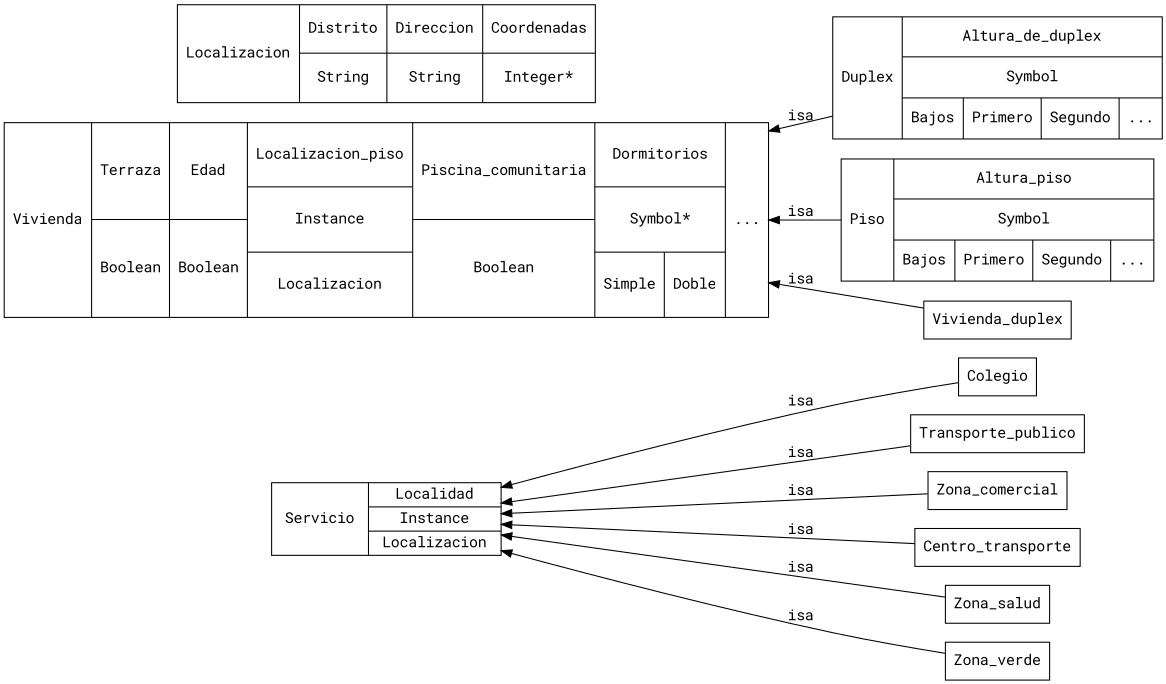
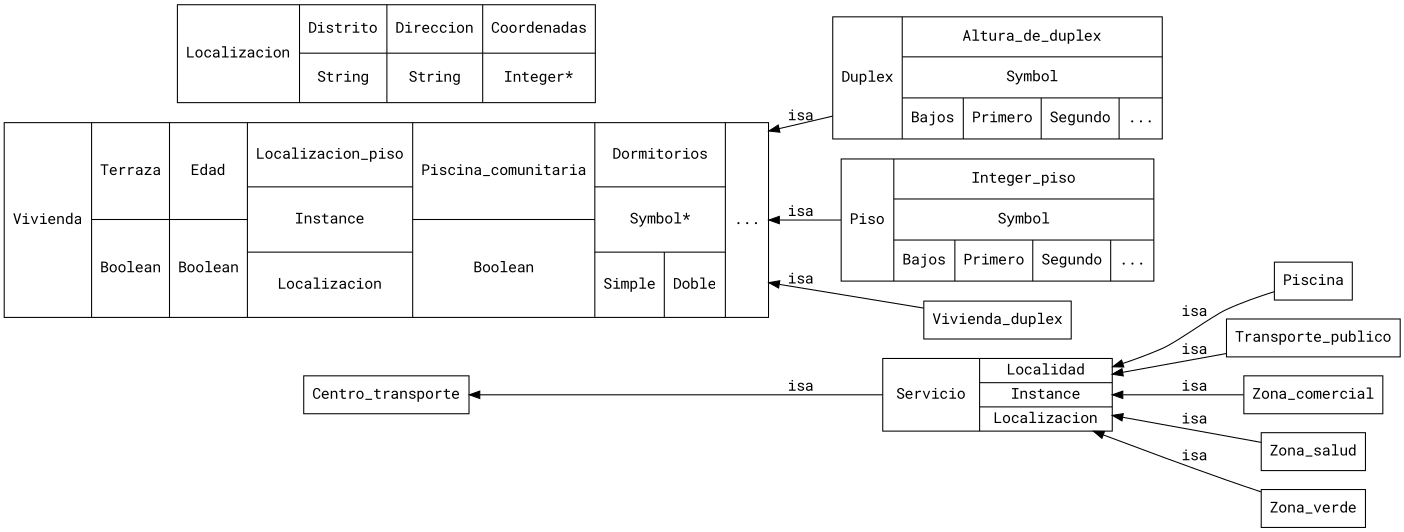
  digraph {
    fontname="Roboto Mono"
    rankdir=LR
    node [color="0.0,0.0,0.0" fontcolor="0.0,0.0,0.0" fontname="Roboto Mono" shape=box]
    edge [color="0.0,0.0,0.0" dir=back fontcolor="0.0,0.0,0.0" fontname="Roboto Mono"]
-   n1 [height=0.5 label=Colegio width=0.8125]
+   n1 [height=0.5 label=Piscina width=0.8125]
    n2 [height=0.65278 label="{Servicio|{Localidad|Instance|{Localizacion}}}" shape=record width=3.0347]
    n3 [height=0.5 label=Transporte_publico width=1.6944]
    n4 [height=0.5 label=Zona_comercial width=1.4514]
    n5 [height=0.5 label=Centro_transporte width=1.2292]
    n6 [height=0.5 label=Zona_salud width=1.0278]
    n7 [height=0.5 label=Zona_verde width=1.1181]
    n8 [height=1.6111 label="{Duplex|{Altura_de_duplex|Symbol|{Bajos|Primero|Segundo|...}}}" shape=record width=3.2847]
    n9 [height=2.5694 label="{Vivienda|{Terraza|Boolean}|{Edad|Boolean}|{Localizacion_piso|Instance|{Localizacion}}|{Piscina_comunitaria|Boolean}|{Dormitorios|Symbol*|{Simple|Doble}}|{...}}" shape=record width=3.6667]
-   n10 [height=1.6111 label="{Piso|{Altura_piso|Symbol|{Bajos|Primero|Segundo|...}}}" shape=record width=2.8125]
+   n10 [height=1.6111 label="{Piso|{Integer_piso|Symbol|{Bajos|Primero|Segundo|...}}}" shape=record width=2.8125]
    n11 [height=0.5 label=Vivienda_duplex width=1.8611]
    n12 [height=1.2917 label="{Localizacion|{Distrito|String}|{Direccion|String}|{Coordenadas|Integer*}}" shape=record width=2.0625]
    n2 -> n1 [label=isa]
    n2 -> n3 [label=isa]
    n2 -> n4 [label=isa]
-   n2 -> n5 [label=isa]
+   n5 -> n2 [label=isa]
    n2 -> n6 [label=isa]
    n2 -> n7 [label=isa]
    n9 -> n8 [label=isa]
    n9 -> n10 [label=isa]
    n9 -> n11 [label=isa]
  }
